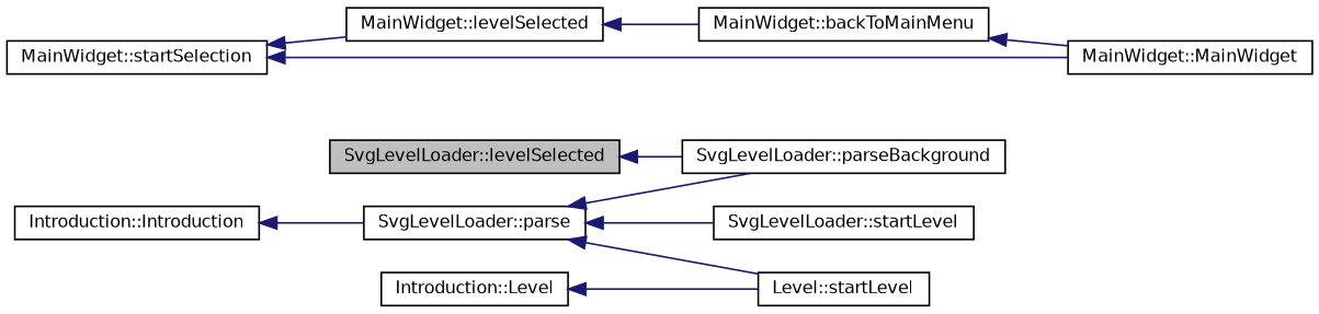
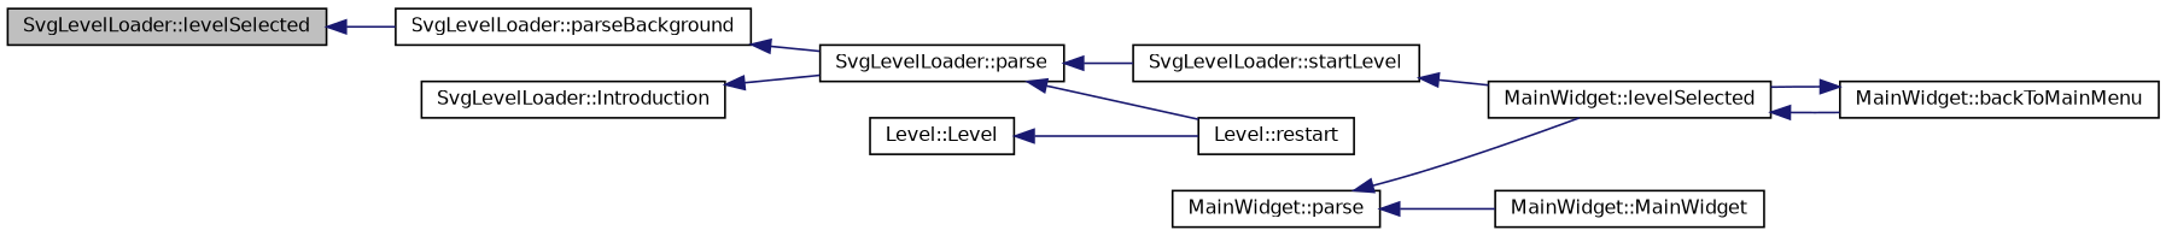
  digraph {
    rankdir=LR
    node [color=black fillcolor=white fontname=Helvetica fontsize=10 shape=record style=filled]
    edge [color=midnightblue dir=back fontname=Helvetica fontsize=10 labelfontname=Helvetica labelfontsize=10 style=solid]
    n1 [fillcolor=grey75 fontcolor=black height=0.2 label="SvgLevelLoader::levelSelected" width=0.4]
    n2 [height=0.2 label="SvgLevelLoader::parseBackground" width=0.4]
    n3 [height=0.2 label="SvgLevelLoader::parse" width=0.4]
    n4 [height=0.2 label="SvgLevelLoader::startLevel" width=0.4]
-   n5 [height=0.2 label="Level::startLevel" width=0.4]
-   n6 [height=0.2 label="Introduction::Introduction" width=0.4]
+   n5 [height=0.2 label="Level::restart" width=0.4]
+   n6 [height=0.2 label="SvgLevelLoader::Introduction" width=0.4]
    n7 [height=0.2 label="MainWidget::levelSelected" width=0.4]
    n8 [height=0.2 label="MainWidget::backToMainMenu" width=0.4]
-   n9 [height=0.2 label="MainWidget::startSelection" width=0.4]
+   n9 [height=0.2 label="MainWidget::parse" width=0.4]
    n10 [height=0.2 label="MainWidget::MainWidget" width=0.4]
-   n11 [height=0.2 label="Introduction::Level" width=0.4]
+   n11 [height=0.2 label="Level::Level" width=0.4]
    n1 -> n2
-   n3 -> n2
+   n2 -> n3
    n3 -> n4
    n3 -> n5
+   n4 -> n7
    n6 -> n3
    n7 -> n8
-   n8 -> n10
+   n8 -> n7
    n9 -> n7
    n9 -> n10
    n11 -> n5
  }
